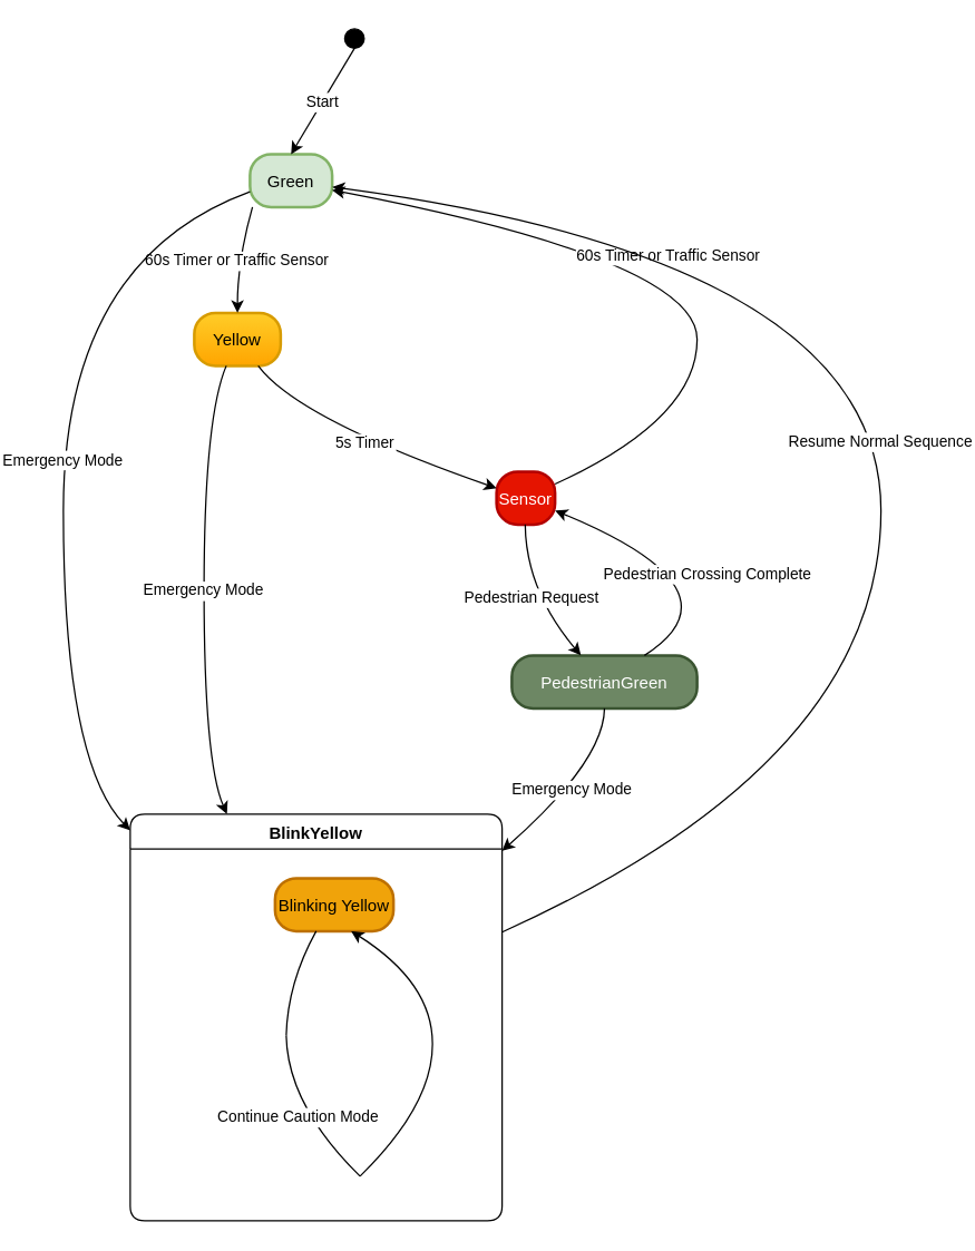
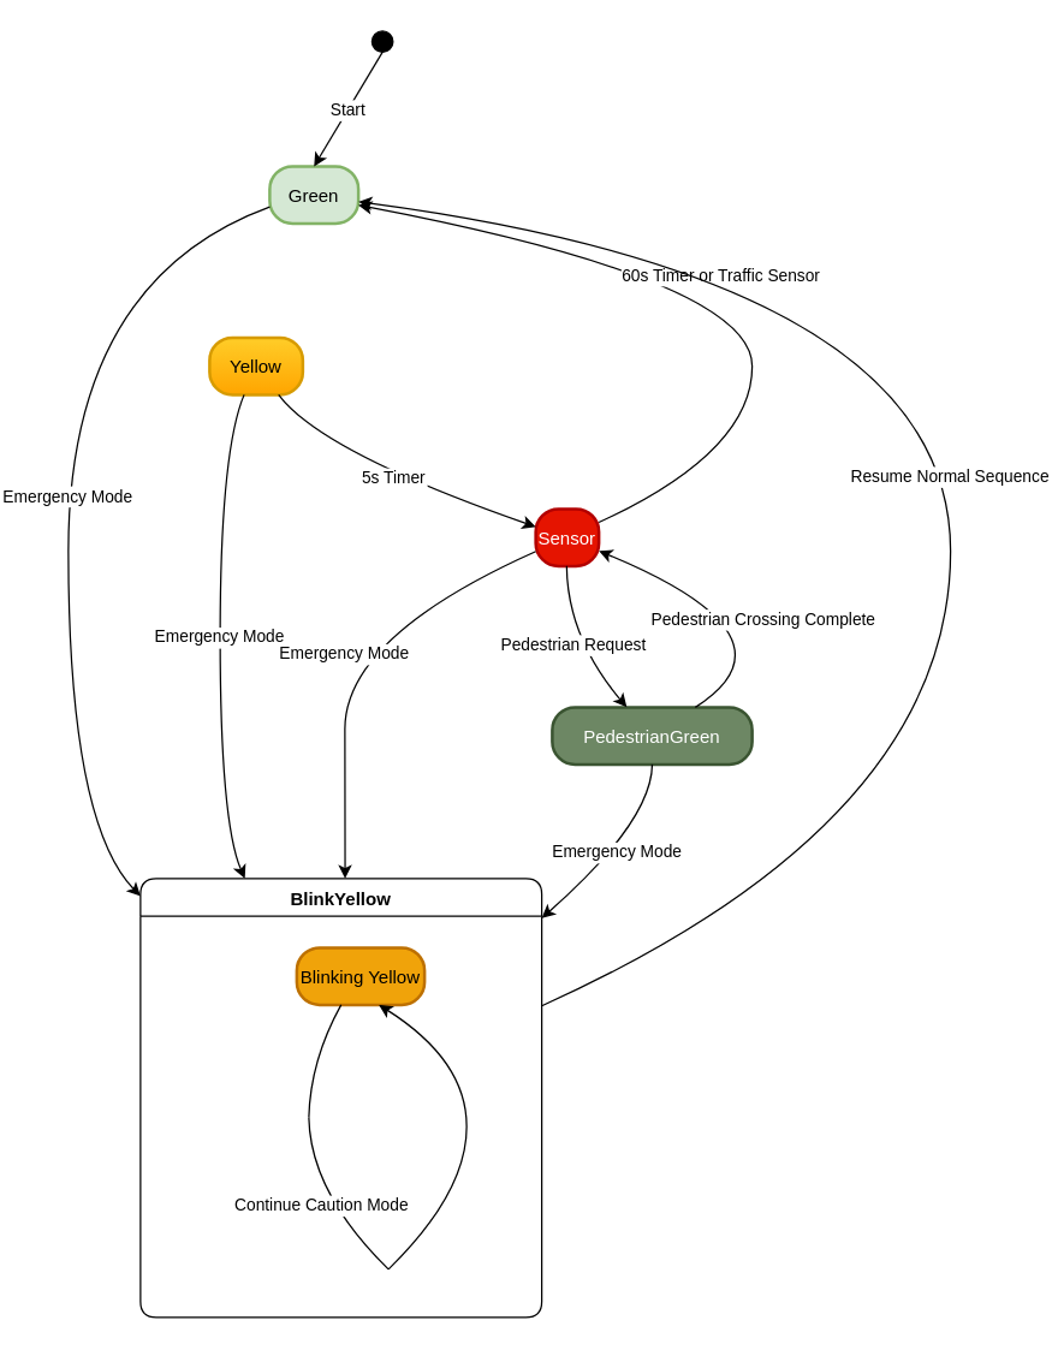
  <mxCell id="0" />
  <mxCell id="1" parent="0" />
  <mxCell id="2" value="" style="ellipse;fillColor=strokeColor;" vertex="1" parent="1"><mxGeometry x="222" y="20" width="14" height="14" as="geometry" /></mxCell>
  <mxCell id="3" value="Green" style="rounded=1;arcSize=40;strokeWidth=2;fillColor=#d5e8d4;strokeColor=#82b366;" vertex="1" parent="1"><mxGeometry x="154" y="110" width="59" height="38" as="geometry" /></mxCell>
  <mxCell id="4" value="Yellow" style="rounded=1;arcSize=40;strokeWidth=2;fillColor=#ffcd28;gradientColor=#ffa500;strokeColor=#d79b00;" vertex="1" parent="1"><mxGeometry x="114" y="224" width="62" height="38" as="geometry" /></mxCell>
  <mxCell id="5" value="Sensor" style="rounded=1;arcSize=40;strokeWidth=2;fillColor=#e51400;fontColor=#ffffff;strokeColor=#B20000;" vertex="1" parent="1"><mxGeometry x="331" y="338" width="42" height="38" as="geometry" /></mxCell>
  <mxCell id="6" value="PedestrianGreen" style="rounded=1;arcSize=40;strokeWidth=2;fillColor=#6d8764;fontColor=#ffffff;strokeColor=#3A5431;" vertex="1" parent="1"><mxGeometry x="342" y="470" width="133" height="38" as="geometry" /></mxCell>
  <mxCell id="7" value="BlinkYellow" style="swimlane;fontStyle=1;align=center;verticalAlign=middle;startSize=25;container=0;collapsible=0;rounded=1;arcSize=14;dropTarget=0;verticalAlign=top;" vertex="1" parent="1"><mxGeometry x="68" y="584" width="267" height="292" as="geometry" /></mxCell>
  <mxCell id="8" value="Blinking Yellow" style="rounded=1;arcSize=40;strokeWidth=2;fillColor=#f0a30a;fontColor=#000000;strokeColor=#BD7000;" vertex="1" parent="7"><mxGeometry x="104" y="46" width="85" height="38" as="geometry" /></mxCell>
  <mxCell id="9" value="" style="whiteSpace=wrap;strokeWidth=2;" vertex="1" parent="7"><mxGeometry x="112" y="159" as="geometry" /></mxCell>
  <mxCell id="10" value="" style="whiteSpace=wrap;strokeWidth=2;" vertex="1" parent="7"><mxGeometry x="165" y="260" as="geometry" /></mxCell>
  <mxCell id="11" value="" style="curved=1;startArrow=none;endArrow=none;exitX=0.35;exitY=0.99;entryX=Infinity;entryY=-Infinity;rounded=0;" edge="1" parent="7" source="8" target="9"><mxGeometry relative="1" as="geometry"><Array as="points"><mxPoint x="113" y="121" /></Array></mxGeometry></mxCell>
  <mxCell id="12" value="Continue Caution Mode" style="curved=1;startArrow=none;endArrow=none;exitX=Infinity;exitY=-Infinity;entryX=-Infinity;entryY=-Infinity;rounded=0;" edge="1" parent="7" source="9" target="10"><mxGeometry relative="1" as="geometry"><Array as="points"><mxPoint x="113" y="209" /></Array></mxGeometry></mxCell>
  <mxCell id="13" value="" style="curved=1;startArrow=none;;exitX=-Infinity;exitY=-Infinity;entryX=0.64;entryY=0.99;rounded=0;" edge="1" parent="7" source="10" target="8"><mxGeometry relative="1" as="geometry"><Array as="points"><mxPoint x="217" y="209" /><mxPoint x="217" y="121" /></Array></mxGeometry></mxCell>
  <mxCell id="14" value="Start" style="curved=1;startArrow=none;;exitX=0.46;exitY=1;entryX=0.5;entryY=0;rounded=0;" edge="1" parent="1" source="2" target="3"><mxGeometry relative="1" as="geometry"><Array as="points" /></mxGeometry></mxCell>
- <mxCell id="15" value="60s Timer or Traffic Sensor" style="curved=1;startArrow=none;;exitX=0.03;exitY=1;entryX=0.5;entryY=0;rounded=0;" edge="1" parent="1" source="3" target="4"><mxGeometry relative="1" as="geometry"><Array as="points"><mxPoint x="145" y="186" /></Array></mxGeometry></mxCell>
  <mxCell id="16" value="5s Timer" style="curved=1;startArrow=none;;exitX=0.74;exitY=1;entryX=-0.01;entryY=0.31;rounded=0;" edge="1" parent="1" source="4" target="5"><mxGeometry relative="1" as="geometry"><Array as="points"><mxPoint x="188" y="300" /></Array></mxGeometry></mxCell>
  <mxCell id="17" value="60s Timer or Traffic Sensor" style="curved=1;startArrow=none;;exitX=0.99;exitY=0.24;entryX=1;entryY=0.68;rounded=0;" edge="1" parent="1" source="5" target="3"><mxGeometry relative="1" as="geometry"><Array as="points"><mxPoint x="475" y="300" /><mxPoint x="475" y="186" /></Array></mxGeometry></mxCell>
  <mxCell id="18" value="Pedestrian Request" style="curved=1;startArrow=none;;exitX=0.49;exitY=1;entryX=0.37;entryY=-0.01;rounded=0;" edge="1" parent="1" source="5" target="6"><mxGeometry relative="1" as="geometry"><Array as="points"><mxPoint x="352" y="423" /></Array></mxGeometry></mxCell>
  <mxCell id="19" value="Pedestrian Crossing Complete" style="curved=1;startArrow=none;;exitX=0.72;exitY=-0.01;entryX=0.99;entryY=0.73;rounded=0;" edge="1" parent="1" source="6" target="5"><mxGeometry relative="1" as="geometry"><Array as="points"><mxPoint x="511" y="423" /></Array></mxGeometry></mxCell>
  <mxCell id="20" value="Emergency Mode" style="curved=1;startArrow=none;;exitX=0;exitY=0.71;entryX=0;entryY=0.04;rounded=0;" edge="1" parent="1" source="3" target="7"><mxGeometry relative="1" as="geometry"><Array as="points"><mxPoint x="20" y="186" /><mxPoint x="20" y="546" /></Array></mxGeometry></mxCell>
  <mxCell id="21" value="Emergency Mode" style="curved=1;startArrow=none;;exitX=0.37;exitY=1;entryX=0.26;entryY=0;rounded=0;" edge="1" parent="1" source="4" target="7"><mxGeometry relative="1" as="geometry"><Array as="points"><mxPoint x="121" y="300" /><mxPoint x="121" y="546" /></Array></mxGeometry></mxCell>
+ <mxCell id="22" value="Emergency Mode" style="curved=1;startArrow=none;;exitX=-0.01;exitY=0.75;entryX=0.51;entryY=0;rounded=0;" edge="1" parent="1" source="5" target="7"><mxGeometry relative="1" as="geometry"><Array as="points"><mxPoint x="204" y="423" /><mxPoint x="204" y="546" /></Array></mxGeometry></mxCell>
  <mxCell id="23" value="Emergency Mode" style="curved=1;startArrow=none;;exitX=0.5;exitY=0.99;entryX=1;entryY=0.09;rounded=0;" edge="1" parent="1" source="6" target="7"><mxGeometry relative="1" as="geometry"><Array as="points"><mxPoint x="408" y="546" /></Array></mxGeometry></mxCell>
  <mxCell id="24" value="Resume Normal Sequence" style="curved=1;startArrow=none;;exitX=1;exitY=0.29;entryX=1;entryY=0.62;rounded=0;" edge="1" parent="1" source="7" target="3"><mxGeometry relative="1" as="geometry"><Array as="points"><mxPoint x="607" y="546" /><mxPoint x="607" y="186" /></Array></mxGeometry></mxCell>
